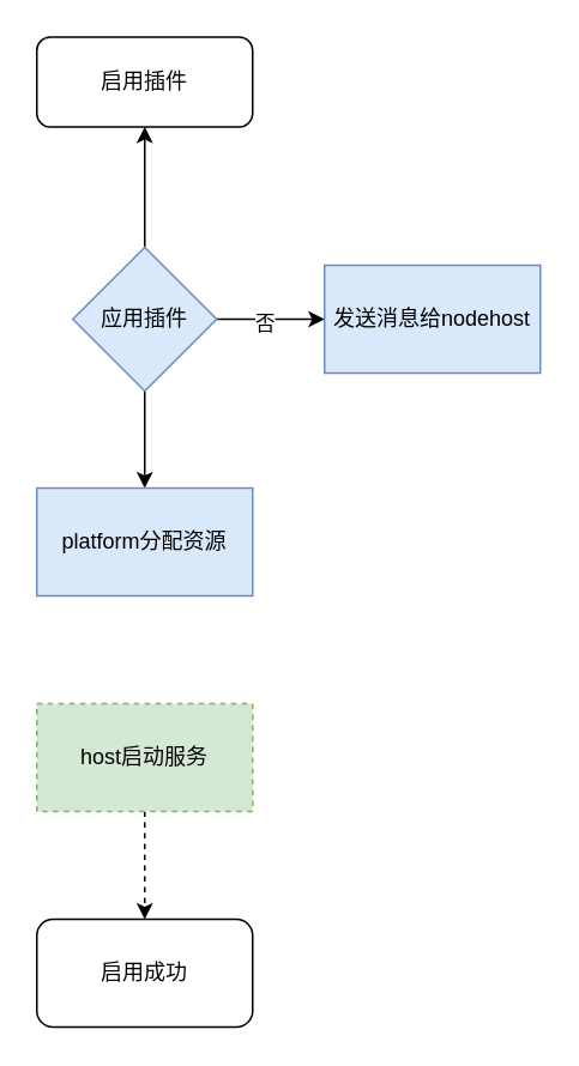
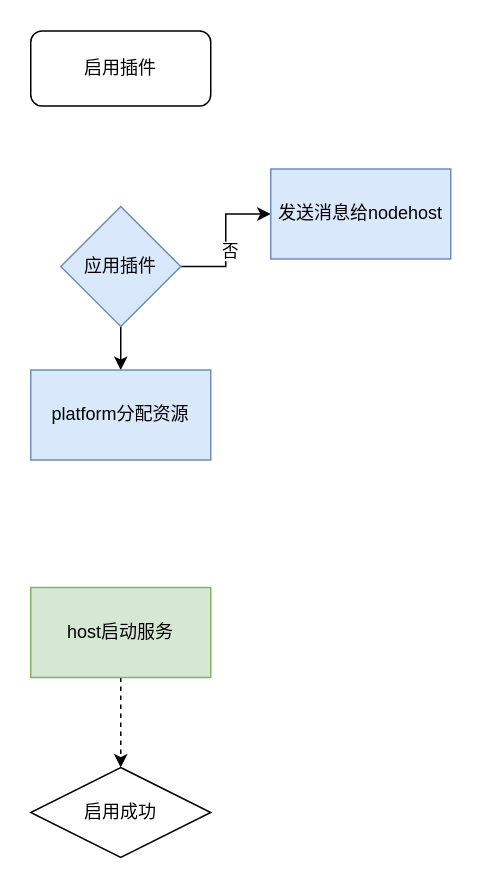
  <mxCell id="0" />
  <mxCell id="1" parent="0" />
  <mxCell id="2" value="启用插件" style="rounded=1;whiteSpace=wrap;html=1;" parent="1" vertex="1"><mxGeometry x="20" y="20" width="120" height="50" as="geometry" /></mxCell>
  <mxCell id="3" value="" style="edgeStyle=orthogonalEdgeStyle;rounded=0;orthogonalLoop=1;jettySize=auto;html=1;" parent="1" source="7" target="8" edge="1"><mxGeometry relative="1" as="geometry" /></mxCell>
  <mxCell id="4" value="否" style="edgeLabel;html=1;align=center;verticalAlign=middle;resizable=0;points=[];" parent="3" vertex="1" connectable="0"><mxGeometry x="-0.133" y="-2" relative="1" as="geometry"><mxPoint as="offset" /></mxGeometry></mxCell>
- <mxCell id="5" style="edgeStyle=orthogonalEdgeStyle;rounded=0;orthogonalLoop=1;jettySize=auto;html=1;entryX=0.5;entryY=1;entryDx=0;entryDy=0;" parent="1" source="7" target="2" edge="1"><mxGeometry relative="1" as="geometry" /></mxCell>
  <mxCell id="6" value="" style="edgeStyle=orthogonalEdgeStyle;rounded=0;orthogonalLoop=1;jettySize=auto;html=1;" parent="1" source="7" target="9" edge="1"><mxGeometry relative="1" as="geometry" /></mxCell>
  <mxCell id="7" value="应用插件" style="rhombus;whiteSpace=wrap;html=1;fillColor=#dae8fc;strokeColor=#6c8ebf;" parent="1" vertex="1"><mxGeometry x="40" y="137" width="80" height="80" as="geometry" /></mxCell>
- <mxCell id="8" value="发送消息给nodehost" style="whiteSpace=wrap;html=1;fillColor=#dae8fc;strokeColor=#6c8ebf;" parent="1" vertex="1"><mxGeometry x="180" y="147" width="120" height="60" as="geometry" /></mxCell>
- <mxCell id="9" value="platform分配资源" style="whiteSpace=wrap;html=1;fillColor=#dae8fc;strokeColor=#6c8ebf;" parent="1" vertex="1"><mxGeometry x="20" y="271" width="120" height="60" as="geometry" /></mxCell>
+ <mxCell id="8" value="发送消息给nodehost" style="whiteSpace=wrap;html=1;fillColor=#dae8fc;strokeColor=#6c8ebf;" parent="1" vertex="1"><mxGeometry x="180" y="112" width="120" height="60" as="geometry" /></mxCell>
+ <mxCell id="9" value="platform分配资源" style="whiteSpace=wrap;html=1;fillColor=#dae8fc;strokeColor=#6c8ebf;" parent="1" vertex="1"><mxGeometry x="20" y="246" width="120" height="60" as="geometry" /></mxCell>
  <mxCell id="10" value="" style="edgeStyle=orthogonalEdgeStyle;rounded=0;orthogonalLoop=1;jettySize=auto;html=1;entryX=0.5;entryY=0;entryDx=0;entryDy=0;dashed=1;" parent="1" source="11" target="12" edge="1"><mxGeometry relative="1" as="geometry"><mxPoint x="80" y="531" as="targetPoint" /></mxGeometry></mxCell>
- <mxCell id="11" value="host启动服务" style="whiteSpace=wrap;html=1;fillColor=#d5e8d4;strokeColor=#82b366;dashed=1;" parent="1" vertex="1"><mxGeometry x="20" y="391" width="120" height="60" as="geometry" /></mxCell>
- <mxCell id="12" value="启用成功" style="rounded=1;whiteSpace=wrap;html=1;" parent="1" vertex="1"><mxGeometry x="20" y="511" width="120" height="60" as="geometry" /></mxCell>
+ <mxCell id="11" value="host启动服务" style="whiteSpace=wrap;html=1;fillColor=#d5e8d4;strokeColor=#82b366;" parent="1" vertex="1"><mxGeometry x="20" y="391" width="120" height="60" as="geometry" /></mxCell>
+ <mxCell id="12" value="启用成功" style="rhombus;whiteSpace=wrap;html=1;" parent="1" vertex="1"><mxGeometry x="20" y="511" width="120" height="60" as="geometry" /></mxCell>
